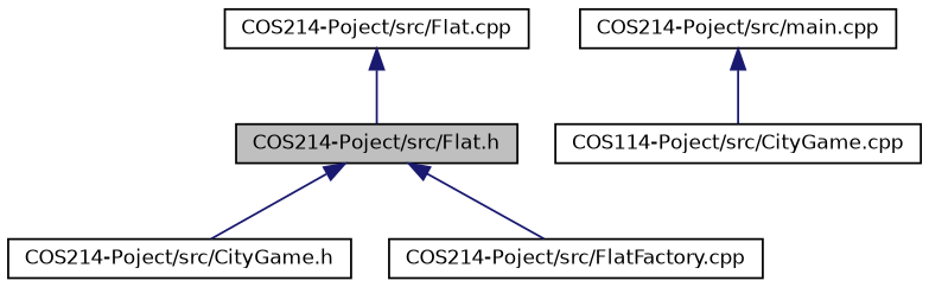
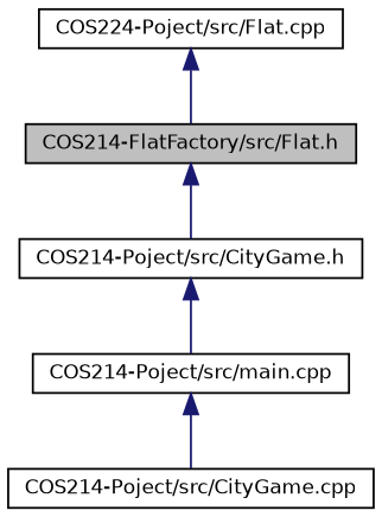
  digraph {
    fontname="DejaVu Sans"
    node [color=black fillcolor=white fontname="DejaVu Sans" fontsize=10 shape=record style=filled]
    edge [color=midnightblue dir=back fontname="DejaVu Sans" fontsize=10 labelfontname=Helvetica labelfontsize=10 style=solid]
-   n1 [fillcolor=grey75 fontcolor=black height=0.2 label="COS214-Poject/src/Flat.h" width=0.4]
+   n1 [fillcolor=grey75 fontcolor=black height=0.2 label="COS214-FlatFactory/src/Flat.h" width=0.4]
    n2 [height=0.2 label="COS214-Poject/src/CityGame.h" width=0.4]
-   n3 [height=0.2 label="COS214-Poject/src/FlatFactory.cpp" width=0.4]
    n4 [height=0.2 label="COS214-Poject/src/main.cpp" width=0.4]
-   n5 [height=0.2 label="COS214-Poject/src/Flat.cpp" width=0.4]
-   n6 [height=0.2 label="COS114-Poject/src/CityGame.cpp" width=0.4]
+   n5 [height=0.2 label="COS224-Poject/src/Flat.cpp" width=0.4]
+   n6 [height=0.2 label="COS214-Poject/src/CityGame.cpp" width=0.4]
    n1 -> n2
-   n1 -> n3
+   n2 -> n4
    n4 -> n6
    n5 -> n1
  }
